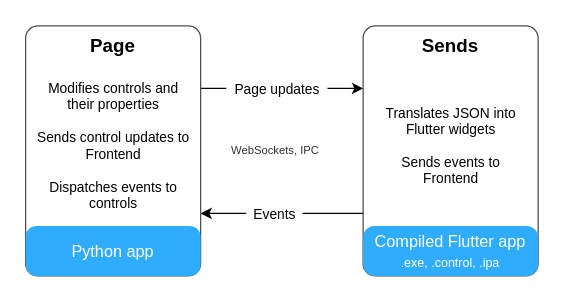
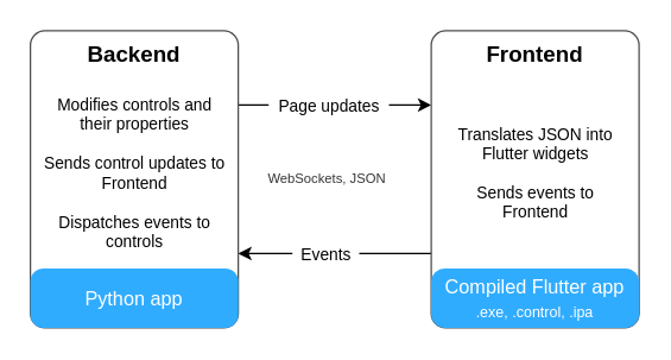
  <mxCell id="0" />
  <mxCell id="1" parent="0" />
- <mxCell id="2" value="WebSockets, IPC" style="rounded=0;whiteSpace=wrap;html=1;strokeWidth=2;fontSize=9;align=center;strokeColor=none;fontColor=#333333;fillColor=none;" parent="1" vertex="1"><mxGeometry x="160" y="110" width="120" height="20" as="geometry" /></mxCell>
+ <mxCell id="2" value="WebSockets, JSON" style="rounded=0;whiteSpace=wrap;html=1;strokeWidth=2;fontSize=9;align=center;strokeColor=none;fontColor=#333333;fillColor=none;" parent="1" vertex="1"><mxGeometry x="160" y="110" width="120" height="20" as="geometry" /></mxCell>
  <mxCell id="3" value="" style="endArrow=classic;html=1;entryX=1;entryY=0.75;entryDx=0;entryDy=0;exitX=0;exitY=0.75;exitDx=0;exitDy=0;" parent="1" edge="1" target="8" source="7"><mxGeometry width="50" height="50" relative="1" as="geometry"><mxPoint x="340" y="150" as="sourcePoint" /><mxPoint x="160" y="150" as="targetPoint" /></mxGeometry></mxCell>
  <mxCell id="4" value="&amp;nbsp; Events&amp;nbsp;&amp;nbsp;" style="edgeLabel;html=1;align=center;verticalAlign=middle;resizable=0;points=[];fontSize=11;" parent="3" vertex="1" connectable="0"><mxGeometry x="-0.278" y="4" relative="1" as="geometry"><mxPoint x="-25" y="-4" as="offset" /></mxGeometry></mxCell>
  <mxCell id="5" value="" style="endArrow=classic;html=1;entryX=0;entryY=0.25;entryDx=0;entryDy=0;exitX=1;exitY=0.25;exitDx=0;exitDy=0;" parent="1" edge="1" target="7" source="8"><mxGeometry width="50" height="50" relative="1" as="geometry"><mxPoint x="160" y="89.08" as="sourcePoint" /><mxPoint x="340" y="89.08" as="targetPoint" /></mxGeometry></mxCell>
  <mxCell id="6" value="&amp;nbsp; Page updates&amp;nbsp;&amp;nbsp;" style="edgeLabel;html=1;align=center;verticalAlign=middle;resizable=0;points=[];fontSize=11;" parent="5" vertex="1" connectable="0"><mxGeometry x="-0.278" y="4" relative="1" as="geometry"><mxPoint x="13" y="4" as="offset" /></mxGeometry></mxCell>
- <mxCell id="7" value="Sends" style="rounded=1;whiteSpace=wrap;html=1;fontSize=15;labelPosition=center;verticalLabelPosition=middle;align=center;verticalAlign=top;arcSize=7;fontStyle=1;fillColor=none;strokeColor=#4D4D4D;" parent="1" vertex="1"><mxGeometry x="290" y="20" width="140" height="200" as="geometry" /></mxCell>
- <mxCell id="8" value="Page" style="rounded=1;whiteSpace=wrap;html=1;fontSize=15;labelPosition=center;verticalLabelPosition=middle;align=center;verticalAlign=top;arcSize=7;fontStyle=1;fillColor=none;strokeColor=#4D4D4D;" parent="1" vertex="1"><mxGeometry x="20" y="20" width="140" height="200" as="geometry" /></mxCell>
+ <mxCell id="7" value="Frontend" style="rounded=1;whiteSpace=wrap;html=1;fontSize=15;labelPosition=center;verticalLabelPosition=middle;align=center;verticalAlign=top;arcSize=7;fontStyle=1;fillColor=none;strokeColor=#4D4D4D;" parent="1" vertex="1"><mxGeometry x="290" y="20" width="140" height="200" as="geometry" /></mxCell>
+ <mxCell id="8" value="Backend" style="rounded=1;whiteSpace=wrap;html=1;fontSize=15;labelPosition=center;verticalLabelPosition=middle;align=center;verticalAlign=top;arcSize=7;fontStyle=1;fillColor=none;strokeColor=#4D4D4D;" parent="1" vertex="1"><mxGeometry x="20" y="20" width="140" height="200" as="geometry" /></mxCell>
  <mxCell id="9" value="Python app" style="rounded=1;whiteSpace=wrap;html=1;fontSize=13;fillColor=#30acff;strokeColor=none;arcSize=22;fontColor=#FFFFFF;" parent="1" vertex="1"><mxGeometry x="20" y="180" width="140" height="40" as="geometry" /></mxCell>
  <mxCell id="10" value="Compiled Flutter app&lt;br style=&quot;font-size: 13px;&quot;&gt;&lt;font style=&quot;font-size: 10px;&quot;&gt;.exe, .control, .ipa&lt;/font&gt;" style="rounded=1;whiteSpace=wrap;html=1;fontSize=13;fillColor=#30ACFF;strokeColor=none;arcSize=23;fontColor=#FFFFFF;" parent="1" vertex="1"><mxGeometry x="290" y="180" width="140" height="40" as="geometry" /></mxCell>
  <mxCell id="11" value="&lt;span&gt;Modifies controls and their properties&lt;/span&gt;&lt;div&gt;&lt;span&gt;&lt;br&gt;&lt;/span&gt;&lt;/div&gt;&lt;div&gt;&lt;span&gt;Sends control updates to Frontend&lt;/span&gt;&lt;/div&gt;&lt;div&gt;&lt;span&gt;&lt;br&gt;&lt;/span&gt;&lt;/div&gt;&lt;div&gt;Dispatches events to controls&lt;span&gt;&lt;br&gt;&lt;/span&gt;&lt;/div&gt;" style="text;html=1;strokeColor=none;fillColor=none;align=center;verticalAlign=middle;whiteSpace=wrap;rounded=0;fontSize=11;fontStyle=0" parent="1" vertex="1"><mxGeometry x="27.5" y="51.5" width="125" height="129.5" as="geometry" /></mxCell>
  <mxCell id="12" value="Translates JSON into Flutter widgets&lt;div&gt;&lt;br&gt;&lt;/div&gt;&lt;div&gt;Sends events to Frontend&lt;br&gt;&lt;/div&gt;" style="text;html=1;strokeColor=none;fillColor=none;align=center;verticalAlign=middle;whiteSpace=wrap;rounded=0;fontSize=11;" parent="1" vertex="1"><mxGeometry x="297.5" y="71" width="125" height="90" as="geometry" /></mxCell>
